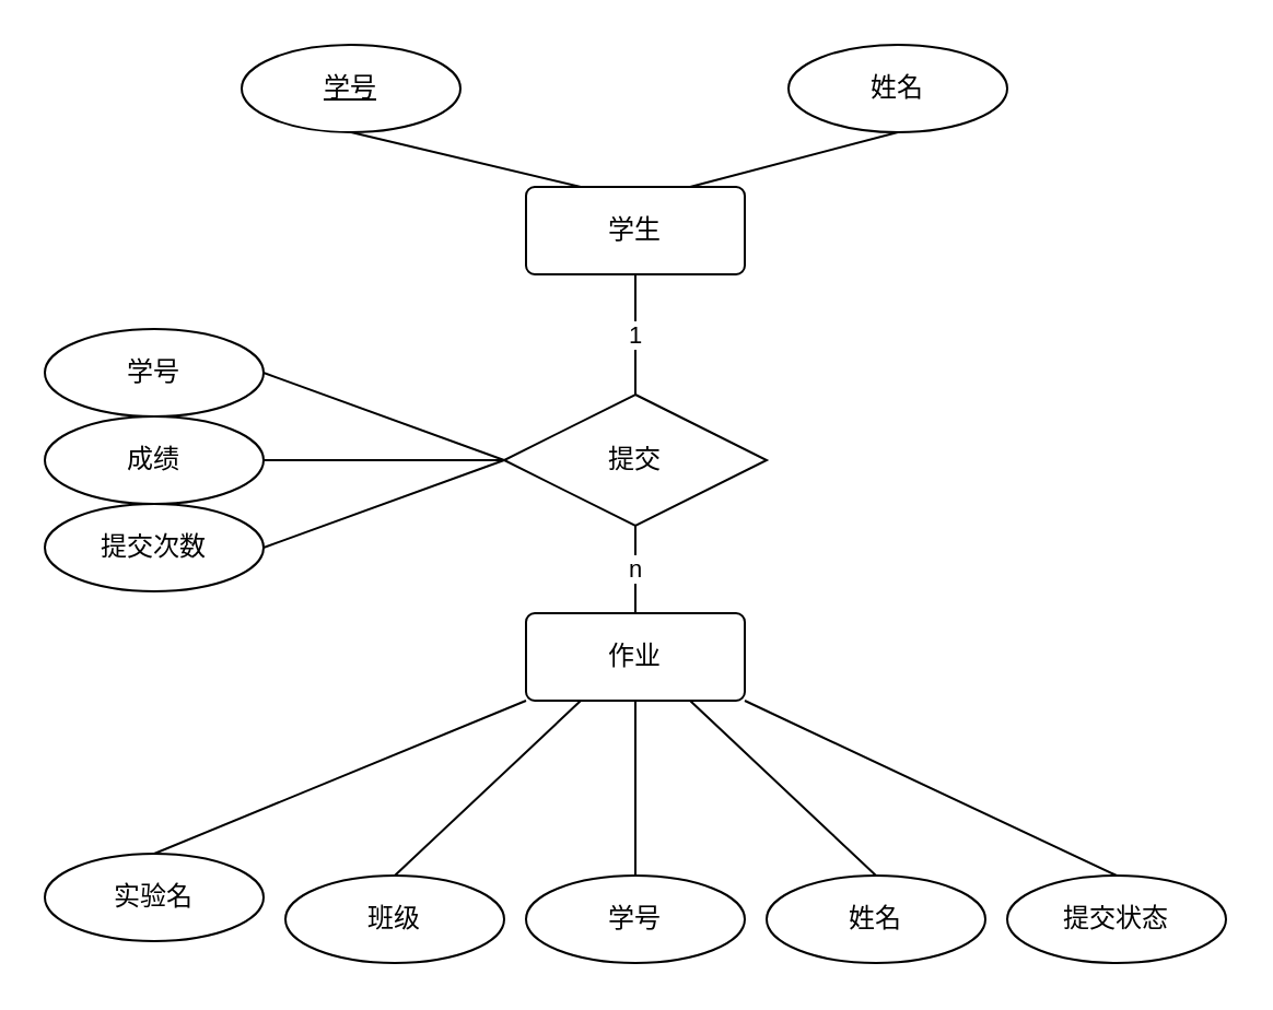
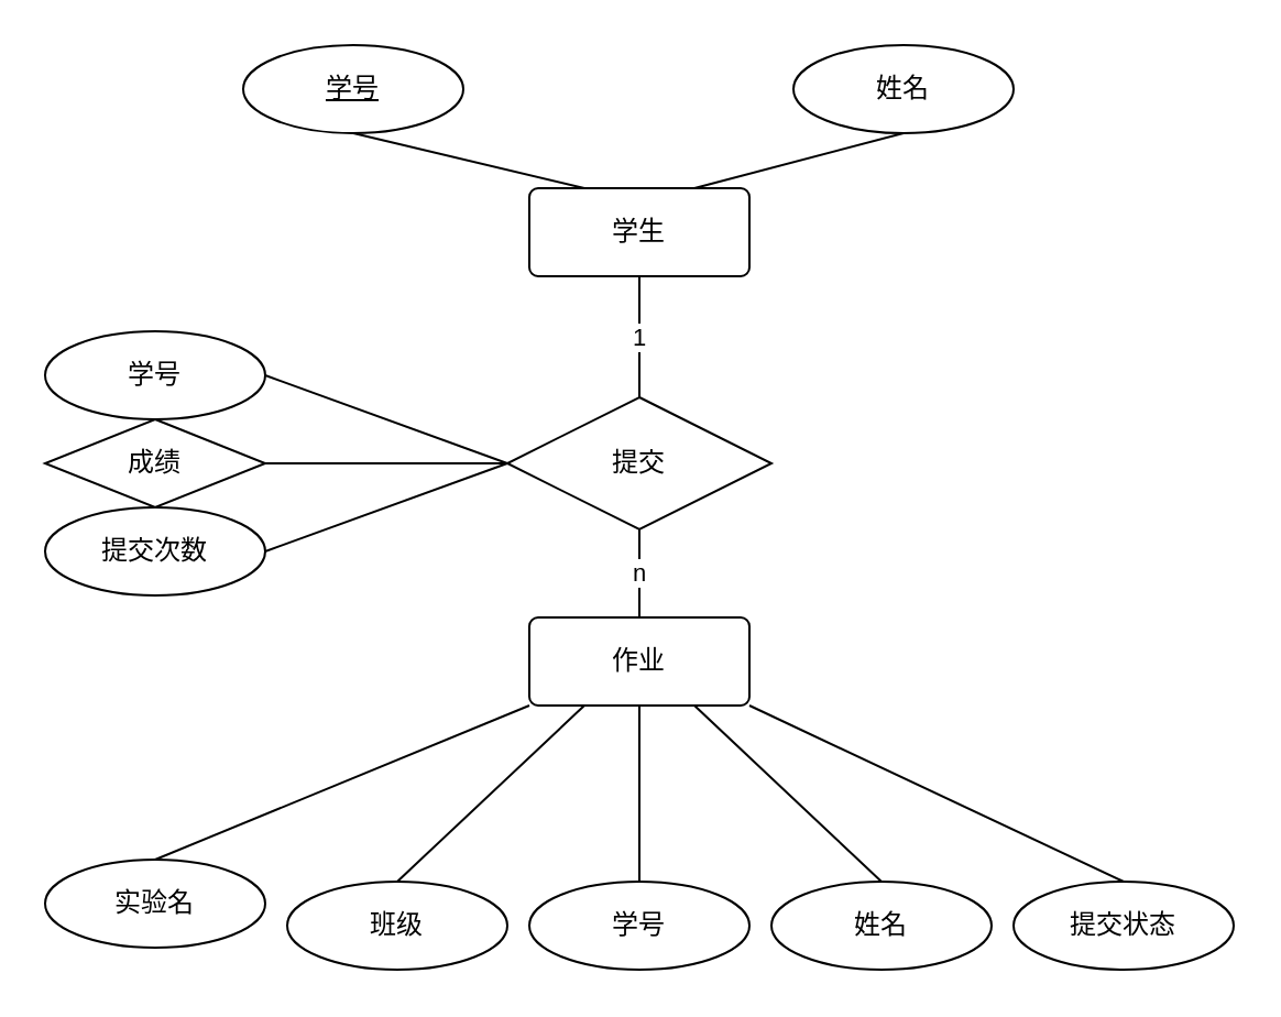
  <mxCell id="0" />
  <mxCell id="1" parent="0" />
  <mxCell id="2" value="1" style="rounded=0;orthogonalLoop=1;jettySize=auto;html=1;entryX=0.5;entryY=0;entryDx=0;entryDy=0;endArrow=none;endFill=0;" edge="1" parent="1" source="3" target="14"><mxGeometry relative="1" as="geometry" /></mxCell>
  <mxCell id="3" value="学生" style="rounded=1;arcSize=10;whiteSpace=wrap;html=1;align=center;" vertex="1" parent="1"><mxGeometry x="240" y="85" width="100" height="40" as="geometry" /></mxCell>
  <mxCell id="4" value="&lt;div&gt;作业&lt;/div&gt;" style="rounded=1;arcSize=10;whiteSpace=wrap;html=1;align=center;" vertex="1" parent="1"><mxGeometry x="240" y="280" width="100" height="40" as="geometry" /></mxCell>
  <mxCell id="5" value="学号" style="ellipse;whiteSpace=wrap;html=1;align=center;fontStyle=4;" vertex="1" parent="1"><mxGeometry x="110" y="20" width="100" height="40" as="geometry" /></mxCell>
  <mxCell id="6" value="" style="endArrow=none;html=1;rounded=0;entryX=0.25;entryY=0;entryDx=0;entryDy=0;exitX=0.5;exitY=1;exitDx=0;exitDy=0;" edge="1" parent="1" source="5" target="3"><mxGeometry relative="1" as="geometry"><mxPoint x="60" y="70" as="sourcePoint" /><mxPoint x="220" y="70" as="targetPoint" /></mxGeometry></mxCell>
  <mxCell id="7" value="&lt;div&gt;姓名&lt;/div&gt;" style="ellipse;whiteSpace=wrap;html=1;align=center;" vertex="1" parent="1"><mxGeometry x="360" y="20" width="100" height="40" as="geometry" /></mxCell>
  <mxCell id="8" value="" style="endArrow=none;html=1;rounded=0;entryX=0.75;entryY=0;entryDx=0;entryDy=0;exitX=0.5;exitY=1;exitDx=0;exitDy=0;" edge="1" parent="1" source="7" target="3"><mxGeometry relative="1" as="geometry"><mxPoint x="290" y="30" as="sourcePoint" /><mxPoint x="370" y="220" as="targetPoint" /></mxGeometry></mxCell>
  <mxCell id="9" value="学号" style="ellipse;whiteSpace=wrap;html=1;align=center;" vertex="1" parent="1"><mxGeometry x="20" y="150" width="100" height="40" as="geometry" /></mxCell>
  <mxCell id="10" value="" style="endArrow=none;html=1;rounded=0;exitX=1;exitY=0.5;exitDx=0;exitDy=0;entryX=0;entryY=0.5;entryDx=0;entryDy=0;" edge="1" parent="1" source="9" target="14"><mxGeometry relative="1" as="geometry"><mxPoint x="510" y="-10" as="sourcePoint" /><mxPoint x="510" y="60" as="targetPoint" /></mxGeometry></mxCell>
- <mxCell id="11" value="&lt;div&gt;成绩&lt;/div&gt;" style="ellipse;whiteSpace=wrap;html=1;align=center;" vertex="1" parent="1"><mxGeometry x="20" y="190" width="100" height="40" as="geometry" /></mxCell>
+ <mxCell id="11" value="&lt;div&gt;成绩&lt;/div&gt;" style="rhombus;whiteSpace=wrap;html=1;align=center;" vertex="1" parent="1"><mxGeometry x="20" y="190" width="100" height="40" as="geometry" /></mxCell>
  <mxCell id="12" value="" style="endArrow=none;html=1;rounded=0;entryX=0;entryY=0.5;entryDx=0;entryDy=0;exitX=1;exitY=0.5;exitDx=0;exitDy=0;" edge="1" parent="1" source="11" target="14"><mxGeometry relative="1" as="geometry"><mxPoint x="620" y="-10" as="sourcePoint" /><mxPoint x="620" y="60" as="targetPoint" /></mxGeometry></mxCell>
  <mxCell id="13" value="n" style="rounded=0;orthogonalLoop=1;jettySize=auto;html=1;endArrow=none;endFill=0;" edge="1" parent="1" source="14" target="4"><mxGeometry relative="1" as="geometry" /></mxCell>
  <mxCell id="14" value="提交" style="shape=rhombus;perimeter=rhombusPerimeter;whiteSpace=wrap;html=1;align=center;" vertex="1" parent="1"><mxGeometry x="230" y="180" width="120" height="60" as="geometry" /></mxCell>
  <mxCell id="15" value="" style="endArrow=none;html=1;rounded=0;entryX=0.25;entryY=1;entryDx=0;entryDy=0;exitX=0.5;exitY=0;exitDx=0;exitDy=0;" edge="1" parent="1" source="21" target="4"><mxGeometry relative="1" as="geometry"><mxPoint x="240" y="400" as="sourcePoint" /><mxPoint x="360" y="440" as="targetPoint" /></mxGeometry></mxCell>
  <mxCell id="16" value="" style="endArrow=none;html=1;rounded=0;entryX=0;entryY=1;entryDx=0;entryDy=0;exitX=0.5;exitY=0;exitDx=0;exitDy=0;" edge="1" parent="1" source="20" target="4"><mxGeometry relative="1" as="geometry"><mxPoint x="190" y="410" as="sourcePoint" /><mxPoint x="350" y="410" as="targetPoint" /></mxGeometry></mxCell>
  <mxCell id="17" value="" style="endArrow=none;html=1;rounded=0;exitX=0.75;exitY=1;exitDx=0;exitDy=0;entryX=0.5;entryY=0;entryDx=0;entryDy=0;" edge="1" parent="1" source="4" target="23"><mxGeometry relative="1" as="geometry"><mxPoint x="440" y="410" as="sourcePoint" /><mxPoint x="430" y="410" as="targetPoint" /></mxGeometry></mxCell>
  <mxCell id="18" value="" style="endArrow=none;html=1;rounded=0;exitX=0.5;exitY=1;exitDx=0;exitDy=0;entryX=0.5;entryY=0;entryDx=0;entryDy=0;" edge="1" parent="1" source="4" target="22"><mxGeometry relative="1" as="geometry"><mxPoint x="430" y="380" as="sourcePoint" /><mxPoint x="350" y="400" as="targetPoint" /></mxGeometry></mxCell>
  <mxCell id="19" value="" style="endArrow=none;html=1;rounded=0;exitX=1;exitY=1;exitDx=0;exitDy=0;entryX=0.5;entryY=0;entryDx=0;entryDy=0;" edge="1" parent="1" source="4" target="24"><mxGeometry relative="1" as="geometry"><mxPoint x="350" y="320" as="sourcePoint" /><mxPoint x="560" y="400" as="targetPoint" /></mxGeometry></mxCell>
  <mxCell id="20" value="实验名" style="ellipse;whiteSpace=wrap;html=1;align=center;" vertex="1" parent="1"><mxGeometry x="20" y="390" width="100" height="40" as="geometry" /></mxCell>
  <mxCell id="21" value="班级" style="ellipse;whiteSpace=wrap;html=1;align=center;" vertex="1" parent="1"><mxGeometry x="130" y="400" width="100" height="40" as="geometry" /></mxCell>
  <mxCell id="22" value="学号" style="ellipse;whiteSpace=wrap;html=1;align=center;" vertex="1" parent="1"><mxGeometry x="240" y="400" width="100" height="40" as="geometry" /></mxCell>
  <mxCell id="23" value="&lt;div&gt;姓名&lt;/div&gt;" style="ellipse;whiteSpace=wrap;html=1;align=center;" vertex="1" parent="1"><mxGeometry x="350" y="400" width="100" height="40" as="geometry" /></mxCell>
  <mxCell id="24" value="提交状态" style="ellipse;whiteSpace=wrap;html=1;align=center;" vertex="1" parent="1"><mxGeometry x="460" y="400" width="100" height="40" as="geometry" /></mxCell>
  <mxCell id="25" value="提交次数" style="ellipse;whiteSpace=wrap;html=1;align=center;" vertex="1" parent="1"><mxGeometry x="20" y="230" width="100" height="40" as="geometry" /></mxCell>
  <mxCell id="26" value="" style="endArrow=none;html=1;rounded=0;entryX=0;entryY=0.5;entryDx=0;entryDy=0;exitX=1;exitY=0.5;exitDx=0;exitDy=0;" edge="1" parent="1" source="25" target="14"><mxGeometry relative="1" as="geometry"><mxPoint x="150" y="250" as="sourcePoint" /><mxPoint x="230" y="250" as="targetPoint" /></mxGeometry></mxCell>
